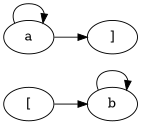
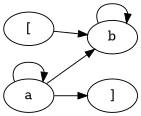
  digraph {
    rankdir=LR
    n1 [label="["]
    n2 [label=b]
    n3 [label=a]
    n4 [label="]"]
    n1 -> n2
    n2 -> n2
+   n3 -> n2
    n3 -> n3
    n3 -> n4
  }
